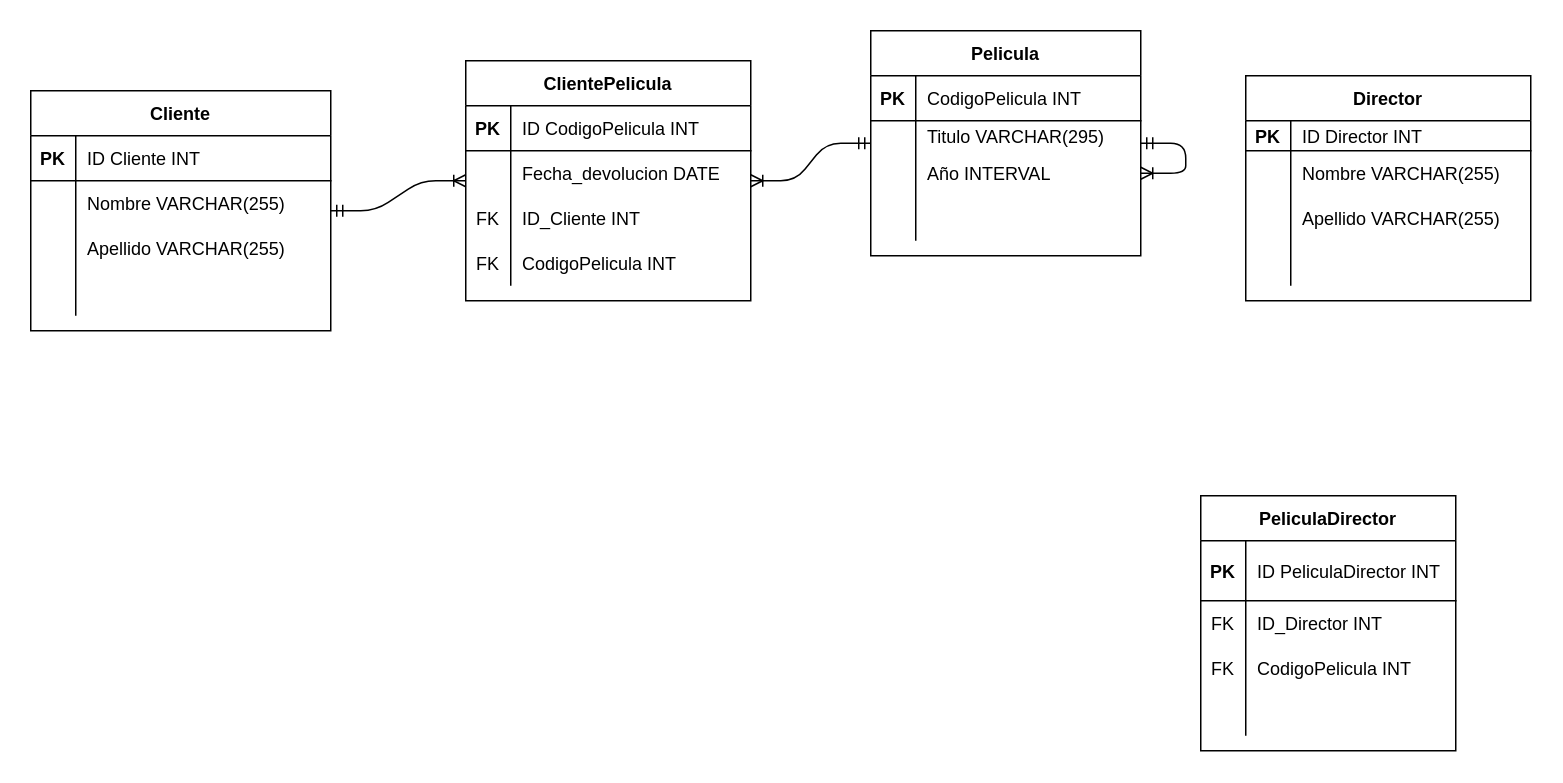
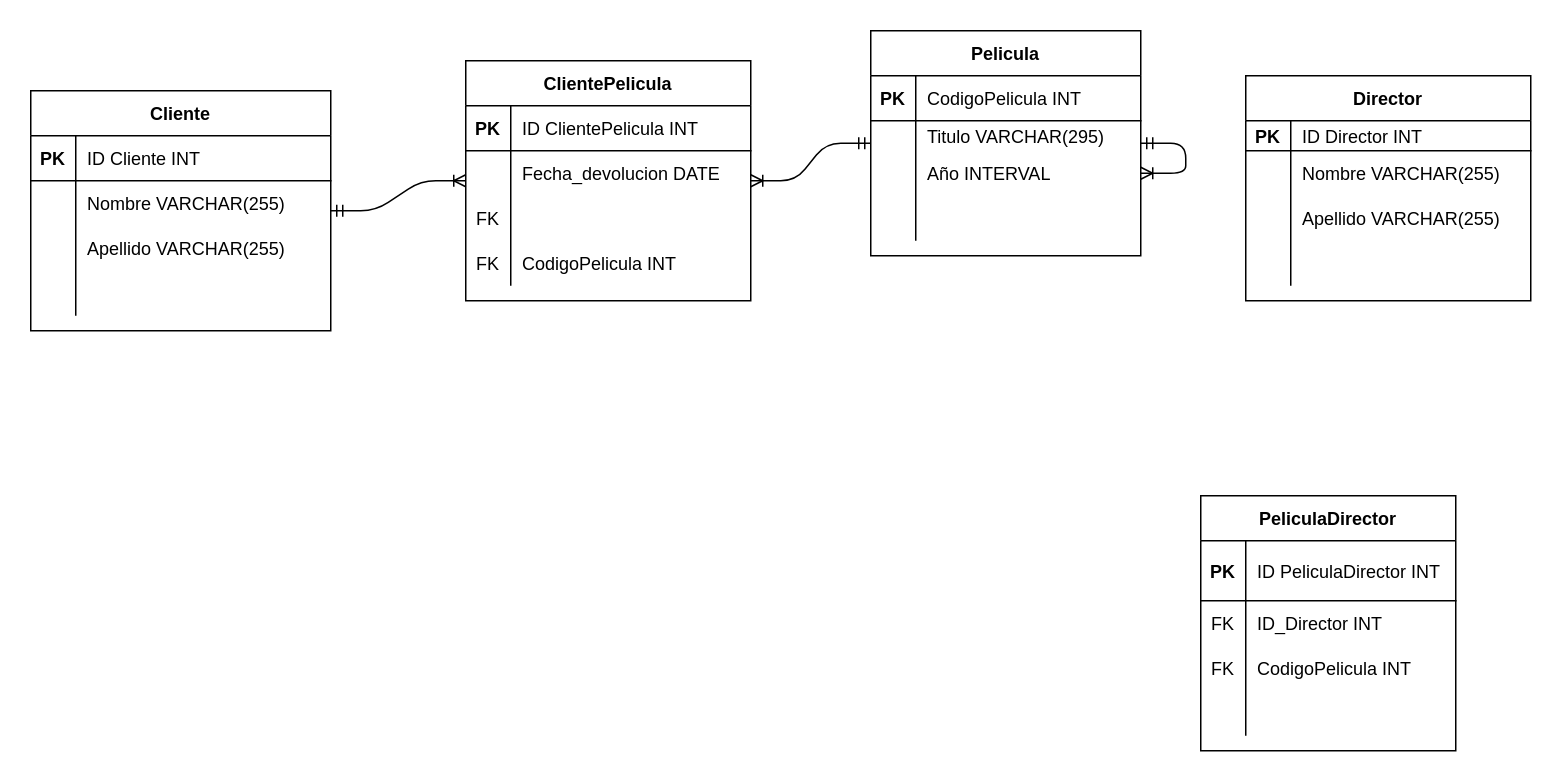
  <mxCell id="0" />
  <mxCell id="1" parent="0" />
  <mxCell id="2" value="Pelicula" style="shape=table;startSize=30;container=1;collapsible=1;childLayout=tableLayout;fixedRows=1;rowLines=0;fontStyle=1;align=center;resizeLast=1;" vertex="1" parent="1"><mxGeometry x="580" y="20" width="180" height="150" as="geometry" /></mxCell>
  <mxCell id="3" value="" style="shape=partialRectangle;collapsible=0;dropTarget=0;pointerEvents=0;fillColor=none;top=0;left=0;bottom=1;right=0;points=[[0,0.5],[1,0.5]];portConstraint=eastwest;" vertex="1" parent="2"><mxGeometry y="30" width="180" height="30" as="geometry" /></mxCell>
  <mxCell id="4" value="PK" style="shape=partialRectangle;connectable=0;fillColor=none;top=0;left=0;bottom=0;right=0;fontStyle=1;overflow=hidden;" vertex="1" parent="3"><mxGeometry width="30" height="30" as="geometry" /></mxCell>
  <mxCell id="5" value="CodigoPelicula INT" style="shape=partialRectangle;connectable=0;fillColor=none;top=0;left=0;bottom=0;right=0;align=left;spacingLeft=6;fontStyle=0;overflow=hidden;" vertex="1" parent="3"><mxGeometry x="30" width="150" height="30" as="geometry" /></mxCell>
  <mxCell id="6" value="" style="shape=partialRectangle;collapsible=0;dropTarget=0;pointerEvents=0;fillColor=none;top=0;left=0;bottom=0;right=0;points=[[0,0.5],[1,0.5]];portConstraint=eastwest;" vertex="1" parent="2"><mxGeometry y="60" width="180" height="20" as="geometry" /></mxCell>
  <mxCell id="7" value="" style="shape=partialRectangle;connectable=0;fillColor=none;top=0;left=0;bottom=0;right=0;editable=1;overflow=hidden;" vertex="1" parent="6"><mxGeometry width="30" height="20" as="geometry" /></mxCell>
  <mxCell id="8" value="Titulo VARCHAR(295)" style="shape=partialRectangle;connectable=0;fillColor=none;top=0;left=0;bottom=0;right=0;align=left;spacingLeft=6;overflow=hidden;" vertex="1" parent="6"><mxGeometry x="30" width="150" height="20" as="geometry" /></mxCell>
  <mxCell id="9" value="" style="shape=partialRectangle;collapsible=0;dropTarget=0;pointerEvents=0;fillColor=none;top=0;left=0;bottom=0;right=0;points=[[0,0.5],[1,0.5]];portConstraint=eastwest;" vertex="1" parent="2"><mxGeometry y="80" width="180" height="30" as="geometry" /></mxCell>
  <mxCell id="10" value="" style="shape=partialRectangle;connectable=0;fillColor=none;top=0;left=0;bottom=0;right=0;editable=1;overflow=hidden;" vertex="1" parent="9"><mxGeometry width="30" height="30" as="geometry" /></mxCell>
  <mxCell id="11" value="Año INTERVAL" style="shape=partialRectangle;connectable=0;fillColor=none;top=0;left=0;bottom=0;right=0;align=left;spacingLeft=6;overflow=hidden;" vertex="1" parent="9"><mxGeometry x="30" width="150" height="30" as="geometry" /></mxCell>
  <mxCell id="12" value="" style="shape=partialRectangle;collapsible=0;dropTarget=0;pointerEvents=0;fillColor=none;top=0;left=0;bottom=0;right=0;points=[[0,0.5],[1,0.5]];portConstraint=eastwest;" vertex="1" parent="2"><mxGeometry y="110" width="180" height="30" as="geometry" /></mxCell>
  <mxCell id="13" value="" style="shape=partialRectangle;connectable=0;fillColor=none;top=0;left=0;bottom=0;right=0;editable=1;overflow=hidden;" vertex="1" parent="12"><mxGeometry width="30" height="30" as="geometry" /></mxCell>
  <mxCell id="14" value="" style="shape=partialRectangle;connectable=0;fillColor=none;top=0;left=0;bottom=0;right=0;align=left;spacingLeft=6;overflow=hidden;" vertex="1" parent="12"><mxGeometry x="30" width="150" height="30" as="geometry" /></mxCell>
  <mxCell id="15" value="Cliente" style="shape=table;startSize=30;container=1;collapsible=1;childLayout=tableLayout;fixedRows=1;rowLines=0;fontStyle=1;align=center;resizeLast=1;" vertex="1" parent="1"><mxGeometry x="20" y="60" width="200" height="160" as="geometry" /></mxCell>
  <mxCell id="16" value="" style="shape=partialRectangle;collapsible=0;dropTarget=0;pointerEvents=0;fillColor=none;top=0;left=0;bottom=1;right=0;points=[[0,0.5],[1,0.5]];portConstraint=eastwest;" vertex="1" parent="15"><mxGeometry y="30" width="200" height="30" as="geometry" /></mxCell>
  <mxCell id="17" value="PK" style="shape=partialRectangle;connectable=0;fillColor=none;top=0;left=0;bottom=0;right=0;fontStyle=1;overflow=hidden;" vertex="1" parent="16"><mxGeometry width="30" height="30" as="geometry" /></mxCell>
  <mxCell id="18" value="ID Cliente INT" style="shape=partialRectangle;connectable=0;fillColor=none;top=0;left=0;bottom=0;right=0;align=left;spacingLeft=6;fontStyle=0;overflow=hidden;" vertex="1" parent="16"><mxGeometry x="30" width="170" height="30" as="geometry" /></mxCell>
  <mxCell id="19" value="" style="shape=partialRectangle;collapsible=0;dropTarget=0;pointerEvents=0;fillColor=none;top=0;left=0;bottom=0;right=0;points=[[0,0.5],[1,0.5]];portConstraint=eastwest;" vertex="1" parent="15"><mxGeometry y="60" width="200" height="30" as="geometry" /></mxCell>
  <mxCell id="20" value="" style="shape=partialRectangle;connectable=0;fillColor=none;top=0;left=0;bottom=0;right=0;editable=1;overflow=hidden;" vertex="1" parent="19"><mxGeometry width="30" height="30" as="geometry" /></mxCell>
  <mxCell id="21" value="Nombre VARCHAR(255)" style="shape=partialRectangle;connectable=0;fillColor=none;top=0;left=0;bottom=0;right=0;align=left;spacingLeft=6;overflow=hidden;" vertex="1" parent="19"><mxGeometry x="30" width="170" height="30" as="geometry" /></mxCell>
  <mxCell id="22" value="" style="shape=partialRectangle;collapsible=0;dropTarget=0;pointerEvents=0;fillColor=none;top=0;left=0;bottom=0;right=0;points=[[0,0.5],[1,0.5]];portConstraint=eastwest;" vertex="1" parent="15"><mxGeometry y="90" width="200" height="30" as="geometry" /></mxCell>
  <mxCell id="23" value="" style="shape=partialRectangle;connectable=0;fillColor=none;top=0;left=0;bottom=0;right=0;editable=1;overflow=hidden;" vertex="1" parent="22"><mxGeometry width="30" height="30" as="geometry" /></mxCell>
  <mxCell id="24" value="Apellido VARCHAR(255)" style="shape=partialRectangle;connectable=0;fillColor=none;top=0;left=0;bottom=0;right=0;align=left;spacingLeft=6;overflow=hidden;" vertex="1" parent="22"><mxGeometry x="30" width="170" height="30" as="geometry" /></mxCell>
  <mxCell id="25" value="" style="shape=partialRectangle;collapsible=0;dropTarget=0;pointerEvents=0;fillColor=none;top=0;left=0;bottom=0;right=0;points=[[0,0.5],[1,0.5]];portConstraint=eastwest;" vertex="1" parent="15"><mxGeometry y="120" width="200" height="30" as="geometry" /></mxCell>
  <mxCell id="26" value="" style="shape=partialRectangle;connectable=0;fillColor=none;top=0;left=0;bottom=0;right=0;editable=1;overflow=hidden;" vertex="1" parent="25"><mxGeometry width="30" height="30" as="geometry" /></mxCell>
  <mxCell id="27" value="" style="shape=partialRectangle;connectable=0;fillColor=none;top=0;left=0;bottom=0;right=0;align=left;spacingLeft=6;overflow=hidden;" vertex="1" parent="25"><mxGeometry x="30" width="170" height="30" as="geometry" /></mxCell>
  <mxCell id="28" value="Director" style="shape=table;startSize=30;container=1;collapsible=1;childLayout=tableLayout;fixedRows=1;rowLines=0;fontStyle=1;align=center;resizeLast=1;" vertex="1" parent="1"><mxGeometry x="830" y="50" width="190" height="150" as="geometry" /></mxCell>
  <mxCell id="29" value="" style="shape=partialRectangle;collapsible=0;dropTarget=0;pointerEvents=0;fillColor=none;top=0;left=0;bottom=1;right=0;points=[[0,0.5],[1,0.5]];portConstraint=eastwest;" vertex="1" parent="28"><mxGeometry y="30" width="190" height="20" as="geometry" /></mxCell>
  <mxCell id="30" value="PK" style="shape=partialRectangle;connectable=0;fillColor=none;top=0;left=0;bottom=0;right=0;fontStyle=1;overflow=hidden;" vertex="1" parent="29"><mxGeometry width="30" height="20" as="geometry" /></mxCell>
  <mxCell id="31" value="ID Director INT" style="shape=partialRectangle;connectable=0;fillColor=none;top=0;left=0;bottom=0;right=0;align=left;spacingLeft=6;fontStyle=0;overflow=hidden;" vertex="1" parent="29"><mxGeometry x="30" width="160" height="20" as="geometry" /></mxCell>
  <mxCell id="32" value="" style="shape=partialRectangle;collapsible=0;dropTarget=0;pointerEvents=0;fillColor=none;top=0;left=0;bottom=0;right=0;points=[[0,0.5],[1,0.5]];portConstraint=eastwest;" vertex="1" parent="28"><mxGeometry y="50" width="190" height="30" as="geometry" /></mxCell>
  <mxCell id="33" value="" style="shape=partialRectangle;connectable=0;fillColor=none;top=0;left=0;bottom=0;right=0;editable=1;overflow=hidden;" vertex="1" parent="32"><mxGeometry width="30" height="30" as="geometry" /></mxCell>
  <mxCell id="34" value="Nombre VARCHAR(255)" style="shape=partialRectangle;connectable=0;fillColor=none;top=0;left=0;bottom=0;right=0;align=left;spacingLeft=6;overflow=hidden;" vertex="1" parent="32"><mxGeometry x="30" width="160" height="30" as="geometry" /></mxCell>
  <mxCell id="35" value="" style="shape=partialRectangle;collapsible=0;dropTarget=0;pointerEvents=0;fillColor=none;top=0;left=0;bottom=0;right=0;points=[[0,0.5],[1,0.5]];portConstraint=eastwest;" vertex="1" parent="28"><mxGeometry y="80" width="190" height="30" as="geometry" /></mxCell>
  <mxCell id="36" value="" style="shape=partialRectangle;connectable=0;fillColor=none;top=0;left=0;bottom=0;right=0;editable=1;overflow=hidden;" vertex="1" parent="35"><mxGeometry width="30" height="30" as="geometry" /></mxCell>
  <mxCell id="37" value="Apellido VARCHAR(255)" style="shape=partialRectangle;connectable=0;fillColor=none;top=0;left=0;bottom=0;right=0;align=left;spacingLeft=6;overflow=hidden;" vertex="1" parent="35"><mxGeometry x="30" width="160" height="30" as="geometry" /></mxCell>
  <mxCell id="38" value="" style="shape=partialRectangle;collapsible=0;dropTarget=0;pointerEvents=0;fillColor=none;top=0;left=0;bottom=0;right=0;points=[[0,0.5],[1,0.5]];portConstraint=eastwest;" vertex="1" parent="28"><mxGeometry y="110" width="190" height="30" as="geometry" /></mxCell>
  <mxCell id="39" value="" style="shape=partialRectangle;connectable=0;fillColor=none;top=0;left=0;bottom=0;right=0;editable=1;overflow=hidden;" vertex="1" parent="38"><mxGeometry width="30" height="30" as="geometry" /></mxCell>
  <mxCell id="40" value="" style="shape=partialRectangle;connectable=0;fillColor=none;top=0;left=0;bottom=0;right=0;align=left;spacingLeft=6;overflow=hidden;" vertex="1" parent="38"><mxGeometry x="30" width="160" height="30" as="geometry" /></mxCell>
  <mxCell id="41" value="PeliculaDirector" style="shape=table;startSize=30;container=1;collapsible=1;childLayout=tableLayout;fixedRows=1;rowLines=0;fontStyle=1;align=center;resizeLast=1;" vertex="1" parent="1"><mxGeometry x="800" y="330" width="170" height="170" as="geometry" /></mxCell>
  <mxCell id="42" value="" style="shape=partialRectangle;collapsible=0;dropTarget=0;pointerEvents=0;fillColor=none;top=0;left=0;bottom=1;right=0;points=[[0,0.5],[1,0.5]];portConstraint=eastwest;" vertex="1" parent="41"><mxGeometry y="30" width="170" height="40" as="geometry" /></mxCell>
  <mxCell id="43" value="PK" style="shape=partialRectangle;connectable=0;fillColor=none;top=0;left=0;bottom=0;right=0;fontStyle=1;overflow=hidden;" vertex="1" parent="42"><mxGeometry width="30" height="40" as="geometry" /></mxCell>
  <mxCell id="44" value="ID PeliculaDirector INT" style="shape=partialRectangle;connectable=0;fillColor=none;top=0;left=0;bottom=0;right=0;align=left;spacingLeft=6;fontStyle=0;overflow=hidden;" vertex="1" parent="42"><mxGeometry x="30" width="140" height="40" as="geometry" /></mxCell>
  <mxCell id="45" value="" style="shape=partialRectangle;collapsible=0;dropTarget=0;pointerEvents=0;fillColor=none;top=0;left=0;bottom=0;right=0;points=[[0,0.5],[1,0.5]];portConstraint=eastwest;" vertex="1" parent="41"><mxGeometry y="70" width="170" height="30" as="geometry" /></mxCell>
  <mxCell id="46" value="FK" style="shape=partialRectangle;connectable=0;fillColor=none;top=0;left=0;bottom=0;right=0;editable=1;overflow=hidden;" vertex="1" parent="45"><mxGeometry width="30" height="30" as="geometry" /></mxCell>
  <mxCell id="47" value="ID_Director INT" style="shape=partialRectangle;connectable=0;fillColor=none;top=0;left=0;bottom=0;right=0;align=left;spacingLeft=6;overflow=hidden;" vertex="1" parent="45"><mxGeometry x="30" width="140" height="30" as="geometry" /></mxCell>
  <mxCell id="48" value="" style="shape=partialRectangle;collapsible=0;dropTarget=0;pointerEvents=0;fillColor=none;top=0;left=0;bottom=0;right=0;points=[[0,0.5],[1,0.5]];portConstraint=eastwest;" vertex="1" parent="41"><mxGeometry y="100" width="170" height="30" as="geometry" /></mxCell>
  <mxCell id="49" value="FK" style="shape=partialRectangle;connectable=0;fillColor=none;top=0;left=0;bottom=0;right=0;editable=1;overflow=hidden;" vertex="1" parent="48"><mxGeometry width="30" height="30" as="geometry" /></mxCell>
  <mxCell id="50" value="CodigoPelicula INT" style="shape=partialRectangle;connectable=0;fillColor=none;top=0;left=0;bottom=0;right=0;align=left;spacingLeft=6;overflow=hidden;" vertex="1" parent="48"><mxGeometry x="30" width="140" height="30" as="geometry" /></mxCell>
  <mxCell id="51" value="" style="shape=partialRectangle;collapsible=0;dropTarget=0;pointerEvents=0;fillColor=none;top=0;left=0;bottom=0;right=0;points=[[0,0.5],[1,0.5]];portConstraint=eastwest;" vertex="1" parent="41"><mxGeometry y="130" width="170" height="30" as="geometry" /></mxCell>
  <mxCell id="52" value="" style="shape=partialRectangle;connectable=0;fillColor=none;top=0;left=0;bottom=0;right=0;editable=1;overflow=hidden;" vertex="1" parent="51"><mxGeometry width="30" height="30" as="geometry" /></mxCell>
  <mxCell id="53" value="" style="shape=partialRectangle;connectable=0;fillColor=none;top=0;left=0;bottom=0;right=0;align=left;spacingLeft=6;overflow=hidden;" vertex="1" parent="51"><mxGeometry x="30" width="140" height="30" as="geometry" /></mxCell>
  <mxCell id="54" value="" style="edgeStyle=entityRelationEdgeStyle;fontSize=12;html=1;endArrow=ERoneToMany;startArrow=ERmandOne;" edge="1" parent="1" source="2" target="11"><mxGeometry width="100" height="100" relative="1" as="geometry"><mxPoint x="480" y="380" as="sourcePoint" /><mxPoint x="580" y="280" as="targetPoint" /></mxGeometry></mxCell>
  <mxCell id="55" value="ClientePelicula" style="shape=table;startSize=30;container=1;collapsible=1;childLayout=tableLayout;fixedRows=1;rowLines=0;fontStyle=1;align=center;resizeLast=1;" vertex="1" parent="1"><mxGeometry x="310" y="40" width="190" height="160" as="geometry" /></mxCell>
  <mxCell id="56" value="" style="shape=partialRectangle;collapsible=0;dropTarget=0;pointerEvents=0;fillColor=none;top=0;left=0;bottom=1;right=0;points=[[0,0.5],[1,0.5]];portConstraint=eastwest;" vertex="1" parent="55"><mxGeometry y="30" width="190" height="30" as="geometry" /></mxCell>
  <mxCell id="57" value="PK" style="shape=partialRectangle;connectable=0;fillColor=none;top=0;left=0;bottom=0;right=0;fontStyle=1;overflow=hidden;" vertex="1" parent="56"><mxGeometry width="30" height="30" as="geometry" /></mxCell>
- <mxCell id="58" value="ID CodigoPelicula INT" style="shape=partialRectangle;connectable=0;fillColor=none;top=0;left=0;bottom=0;right=0;align=left;spacingLeft=6;fontStyle=0;overflow=hidden;" vertex="1" parent="56"><mxGeometry x="30" width="160" height="30" as="geometry" /></mxCell>
+ <mxCell id="58" value="ID ClientePelicula INT" style="shape=partialRectangle;connectable=0;fillColor=none;top=0;left=0;bottom=0;right=0;align=left;spacingLeft=6;fontStyle=0;overflow=hidden;" vertex="1" parent="56"><mxGeometry x="30" width="160" height="30" as="geometry" /></mxCell>
  <mxCell id="59" value="" style="shape=partialRectangle;collapsible=0;dropTarget=0;pointerEvents=0;fillColor=none;top=0;left=0;bottom=0;right=0;points=[[0,0.5],[1,0.5]];portConstraint=eastwest;" vertex="1" parent="55"><mxGeometry y="60" width="190" height="30" as="geometry" /></mxCell>
  <mxCell id="60" value="" style="shape=partialRectangle;connectable=0;fillColor=none;top=0;left=0;bottom=0;right=0;editable=1;overflow=hidden;" vertex="1" parent="59"><mxGeometry width="30" height="30" as="geometry" /></mxCell>
  <mxCell id="61" value="Fecha_devolucion DATE" style="shape=partialRectangle;connectable=0;fillColor=none;top=0;left=0;bottom=0;right=0;align=left;spacingLeft=6;overflow=hidden;" vertex="1" parent="59"><mxGeometry x="30" width="160" height="30" as="geometry" /></mxCell>
  <mxCell id="62" value="" style="shape=partialRectangle;collapsible=0;dropTarget=0;pointerEvents=0;fillColor=none;top=0;left=0;bottom=0;right=0;points=[[0,0.5],[1,0.5]];portConstraint=eastwest;" vertex="1" parent="55"><mxGeometry y="90" width="190" height="30" as="geometry" /></mxCell>
  <mxCell id="63" value="FK" style="shape=partialRectangle;connectable=0;fillColor=none;top=0;left=0;bottom=0;right=0;editable=1;overflow=hidden;" vertex="1" parent="62"><mxGeometry width="30" height="30" as="geometry" /></mxCell>
- <mxCell id="64" value="ID_Cliente INT" style="shape=partialRectangle;connectable=0;fillColor=none;top=0;left=0;bottom=0;right=0;align=left;spacingLeft=6;overflow=hidden;" vertex="1" parent="62"><mxGeometry x="30" width="160" height="30" as="geometry" /></mxCell>
  <mxCell id="65" value="" style="shape=partialRectangle;collapsible=0;dropTarget=0;pointerEvents=0;fillColor=none;top=0;left=0;bottom=0;right=0;points=[[0,0.5],[1,0.5]];portConstraint=eastwest;" vertex="1" parent="55"><mxGeometry y="120" width="190" height="30" as="geometry" /></mxCell>
  <mxCell id="66" value="FK" style="shape=partialRectangle;connectable=0;fillColor=none;top=0;left=0;bottom=0;right=0;editable=1;overflow=hidden;" vertex="1" parent="65"><mxGeometry width="30" height="30" as="geometry" /></mxCell>
  <mxCell id="67" value="CodigoPelicula INT" style="shape=partialRectangle;connectable=0;fillColor=none;top=0;left=0;bottom=0;right=0;align=left;spacingLeft=6;overflow=hidden;" vertex="1" parent="65"><mxGeometry x="30" width="160" height="30" as="geometry" /></mxCell>
  <mxCell id="68" value="" style="edgeStyle=entityRelationEdgeStyle;fontSize=12;html=1;endArrow=ERoneToMany;startArrow=ERmandOne;" edge="1" parent="1" source="15" target="55"><mxGeometry width="100" height="100" relative="1" as="geometry"><mxPoint x="240" y="570" as="sourcePoint" /><mxPoint x="340" y="470" as="targetPoint" /></mxGeometry></mxCell>
  <mxCell id="69" value="" style="edgeStyle=entityRelationEdgeStyle;fontSize=12;html=1;endArrow=ERoneToMany;startArrow=ERmandOne;" edge="1" parent="1" source="2" target="55"><mxGeometry width="100" height="100" relative="1" as="geometry"><mxPoint x="510" y="350" as="sourcePoint" /><mxPoint x="590" y="300" as="targetPoint" /></mxGeometry></mxCell>
